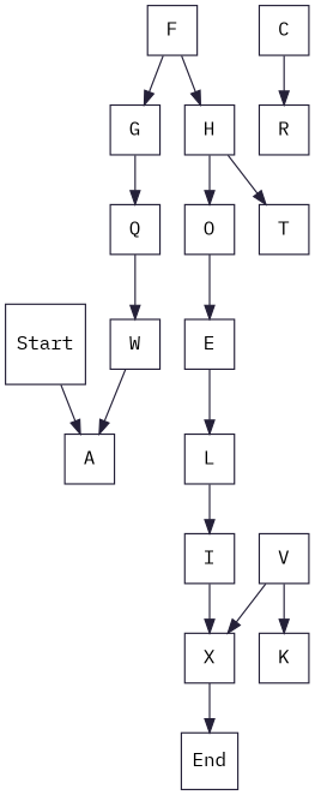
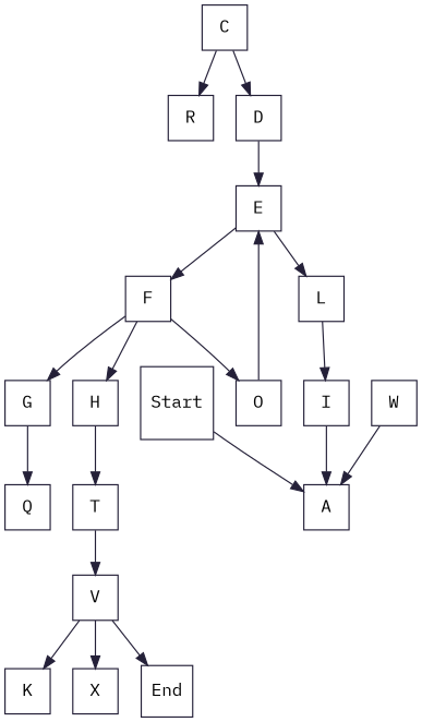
  digraph {
    color="#242038"
    fontname="IBM Plex Mono"
    node [color="#242038" fontname="IBM Plex Mono" shape=square]
    edge [color="#242038" fontname="IBM Plex Mono"]
    Start
    A
    I
    W
    C
    R
+   D
    E
    F
    L
    G
    H
    O
    Q
    T
    V
    K
    X
    End
    Start -> A
-   I -> X
+   I -> A
    W -> A
    C -> R
+   C -> D
+   D -> E
+   E -> F
    E -> L
    F -> G
    F -> H
    L -> I
    G -> Q
-   H -> O
+   F -> O
    H -> T
    O -> E
-   Q -> W
+   T -> V
    V -> K
    V -> X
-   X -> End
+   V -> End
  }
